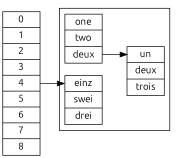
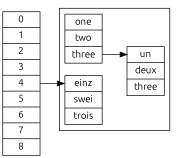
  digraph {
    fontname=Ubuntu
    rankdir=LR
    node [fontname=Ubuntu shape=record]
    edge [fontname=Ubuntu headport=f0]
-   n1 [label="<f0> one|<f1> two |<f2> deux"]
-   n2 [label="<f0> un |<f1> deux|<f2> trois"]
-   n3 [label="<f0> einz|<f1> swei|<f2> drei"]
+   n1 [label="<f0> one|<f1> two |<f2> three"]
+   n2 [label="<f0> un |<f1> deux|<f2> three"]
+   n3 [label="<f0> einz|<f1> swei|<f2> trois"]
    n4 [label="<f0>0|<f1>1|<f2>2|<f3>3|<f4>4|<f5>5|<f6>6|<f7>7|<f8>8"]
    subgraph cluster_1 {
      n1
      n2
      n3
    }
    n1 -> n2 [tailport=f2]
    n4 -> n3 [tailport=f4]
  }
